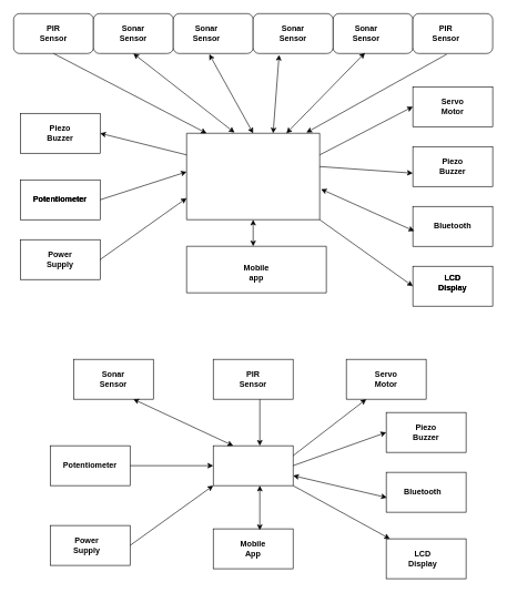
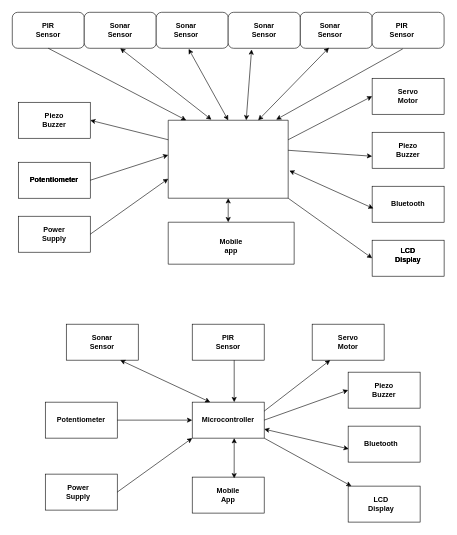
  <mxCell id="0" />
  <mxCell id="1" parent="0" />
  <mxCell id="2" value="" style="rounded=1;whiteSpace=wrap;html=1;" parent="1" vertex="1"><mxGeometry x="20" y="20" width="120" height="60" as="geometry" /></mxCell>
  <mxCell id="3" value="" style="rounded=1;whiteSpace=wrap;html=1;" parent="1" vertex="1"><mxGeometry x="140" y="20" width="120" height="60" as="geometry" /></mxCell>
  <mxCell id="4" value="" style="rounded=1;whiteSpace=wrap;html=1;" parent="1" vertex="1"><mxGeometry x="260" y="20" width="120" height="60" as="geometry" /></mxCell>
  <mxCell id="5" value="" style="rounded=1;whiteSpace=wrap;html=1;" parent="1" vertex="1"><mxGeometry x="500" y="20" width="120" height="60" as="geometry" /></mxCell>
  <mxCell id="6" value="" style="rounded=1;whiteSpace=wrap;html=1;" parent="1" vertex="1"><mxGeometry x="620" y="20" width="120" height="60" as="geometry" /></mxCell>
  <mxCell id="7" value="" style="rounded=1;whiteSpace=wrap;html=1;" parent="1" vertex="1"><mxGeometry x="380" y="20" width="120" height="60" as="geometry" /></mxCell>
  <mxCell id="8" value="" style="swimlane;startSize=0;" parent="1" vertex="1"><mxGeometry x="280" y="200" width="200" height="130" as="geometry" /></mxCell>
  <mxCell id="9" value="" style="rounded=0;whiteSpace=wrap;html=1;" parent="1" vertex="1"><mxGeometry x="30" y="170" width="120" height="60" as="geometry" /></mxCell>
  <mxCell id="10" value="" style="rounded=0;whiteSpace=wrap;html=1;" parent="1" vertex="1"><mxGeometry x="30" y="270" width="120" height="60" as="geometry" /></mxCell>
  <mxCell id="11" value="" style="rounded=0;whiteSpace=wrap;html=1;" parent="1" vertex="1"><mxGeometry x="30" y="360" width="120" height="60" as="geometry" /></mxCell>
  <mxCell id="12" value="" style="swimlane;startSize=0;" parent="1" vertex="1"><mxGeometry x="280" y="370" width="210" height="70" as="geometry" /></mxCell>
  <mxCell id="13" value="&lt;b&gt;Mobile app&lt;/b&gt;" style="text;html=1;strokeColor=none;fillColor=none;align=center;verticalAlign=middle;whiteSpace=wrap;rounded=0;" parent="12" vertex="1"><mxGeometry x="90" y="20" width="30" height="40" as="geometry" /></mxCell>
  <mxCell id="14" value="" style="rounded=0;whiteSpace=wrap;html=1;" parent="1" vertex="1"><mxGeometry x="620" y="220" width="120" height="60" as="geometry" /></mxCell>
  <mxCell id="15" value="" style="rounded=0;whiteSpace=wrap;html=1;" parent="1" vertex="1"><mxGeometry x="620" y="130" width="120" height="60" as="geometry" /></mxCell>
  <mxCell id="16" value="" style="rounded=0;whiteSpace=wrap;html=1;" parent="1" vertex="1"><mxGeometry x="620" y="310" width="120" height="60" as="geometry" /></mxCell>
  <mxCell id="17" value="" style="rounded=0;whiteSpace=wrap;html=1;" parent="1" vertex="1"><mxGeometry x="620" y="400" width="120" height="60" as="geometry" /></mxCell>
  <mxCell id="18" value="&lt;b&gt;Sonar Sensor&lt;/b&gt;" style="text;html=1;strokeColor=none;fillColor=none;align=center;verticalAlign=middle;whiteSpace=wrap;rounded=0;" parent="1" vertex="1"><mxGeometry x="410" y="35" width="60" height="30" as="geometry" /></mxCell>
  <mxCell id="19" value="&lt;b&gt;Sonar Sensor&lt;/b&gt;" style="text;html=1;strokeColor=none;fillColor=none;align=center;verticalAlign=middle;whiteSpace=wrap;rounded=0;" parent="1" vertex="1"><mxGeometry x="280" y="35" width="60" height="30" as="geometry" /></mxCell>
  <mxCell id="20" value="&lt;b&gt;Sonar Sensor&lt;/b&gt;" style="text;html=1;strokeColor=none;fillColor=none;align=center;verticalAlign=middle;whiteSpace=wrap;rounded=0;" parent="1" vertex="1"><mxGeometry x="170" y="35" width="60" height="30" as="geometry" /></mxCell>
  <mxCell id="21" value="&lt;b&gt;PIR Sensor&lt;/b&gt;" style="text;html=1;strokeColor=none;fillColor=none;align=center;verticalAlign=middle;whiteSpace=wrap;rounded=0;" parent="1" vertex="1"><mxGeometry x="65" y="30" width="30" height="40" as="geometry" /></mxCell>
  <mxCell id="22" value="&lt;b&gt;Sonar Sensor&lt;/b&gt;" style="text;html=1;strokeColor=none;fillColor=none;align=center;verticalAlign=middle;whiteSpace=wrap;rounded=0;" parent="1" vertex="1"><mxGeometry x="520" y="35" width="60" height="30" as="geometry" /></mxCell>
  <mxCell id="23" value="&lt;b&gt;PIR Sensor&lt;/b&gt;" style="text;html=1;strokeColor=none;fillColor=none;align=center;verticalAlign=middle;whiteSpace=wrap;rounded=0;" parent="1" vertex="1"><mxGeometry x="640" y="35" width="60" height="30" as="geometry" /></mxCell>
  <mxCell id="24" value="&lt;b&gt;Piezo Buzzer&lt;/b&gt;" style="text;html=1;strokeColor=none;fillColor=none;align=center;verticalAlign=middle;whiteSpace=wrap;rounded=0;" parent="1" vertex="1"><mxGeometry x="75" y="180" width="30" height="40" as="geometry" /></mxCell>
  <mxCell id="25" value="&lt;b&gt;Potentiometer&lt;/b&gt;" style="text;html=1;strokeColor=none;fillColor=none;align=center;verticalAlign=middle;whiteSpace=wrap;rounded=0;" parent="1" vertex="1"><mxGeometry x="75" y="280" width="30" height="40" as="geometry" /></mxCell>
  <mxCell id="26" value="&lt;b&gt;Power Supply&lt;/b&gt;" style="text;html=1;strokeColor=none;fillColor=none;align=center;verticalAlign=middle;whiteSpace=wrap;rounded=0;" parent="1" vertex="1"><mxGeometry x="75" y="370" width="30" height="40" as="geometry" /></mxCell>
  <mxCell id="27" value="&lt;b&gt;Servo Motor&lt;/b&gt;" style="text;html=1;strokeColor=none;fillColor=none;align=center;verticalAlign=middle;whiteSpace=wrap;rounded=0;" parent="1" vertex="1"><mxGeometry x="665" y="140" width="30" height="40" as="geometry" /></mxCell>
  <mxCell id="28" value="&lt;b&gt;Piezo Buzzer&lt;/b&gt;" style="text;html=1;strokeColor=none;fillColor=none;align=center;verticalAlign=middle;whiteSpace=wrap;rounded=0;" parent="1" vertex="1"><mxGeometry x="665" y="230" width="30" height="40" as="geometry" /></mxCell>
  <mxCell id="29" value="&lt;b&gt;Bluetooth&lt;/b&gt;" style="text;html=1;strokeColor=none;fillColor=none;align=center;verticalAlign=middle;whiteSpace=wrap;rounded=0;" parent="1" vertex="1"><mxGeometry x="665" y="320" width="30" height="40" as="geometry" /></mxCell>
  <mxCell id="30" value="&lt;b&gt;LCD Display&lt;/b&gt;" style="text;html=1;strokeColor=none;fillColor=none;align=center;verticalAlign=middle;whiteSpace=wrap;rounded=0;" parent="1" vertex="1"><mxGeometry x="665" y="405" width="30" height="40" as="geometry" /></mxCell>
  <mxCell id="31" value="" style="endArrow=classic;html=1;rounded=0;exitX=0.5;exitY=1;exitDx=0;exitDy=0;exitPerimeter=0;" parent="1" source="2" edge="1"><mxGeometry width="50" height="50" relative="1" as="geometry"><mxPoint x="360" y="260" as="sourcePoint" /><mxPoint x="310" y="200" as="targetPoint" /></mxGeometry></mxCell>
  <mxCell id="32" value="" style="endArrow=classic;html=1;rounded=0;exitX=0.425;exitY=1.017;exitDx=0;exitDy=0;exitPerimeter=0;entryX=0.9;entryY=-0.008;entryDx=0;entryDy=0;entryPerimeter=0;" parent="1" source="6" target="8" edge="1"><mxGeometry width="50" height="50" relative="1" as="geometry"><mxPoint x="90" y="90" as="sourcePoint" /><mxPoint x="320" y="210" as="targetPoint" /></mxGeometry></mxCell>
  <mxCell id="33" value="" style="endArrow=classic;startArrow=classic;html=1;rounded=0;exitX=0.5;exitY=1;exitDx=0;exitDy=0;entryX=0.36;entryY=-0.008;entryDx=0;entryDy=0;entryPerimeter=0;" parent="1" source="3" target="8" edge="1"><mxGeometry width="50" height="50" relative="1" as="geometry"><mxPoint x="200" y="90" as="sourcePoint" /><mxPoint x="410" y="210" as="targetPoint" /></mxGeometry></mxCell>
  <mxCell id="34" value="" style="endArrow=classic;startArrow=classic;html=1;rounded=0;entryX=0.45;entryY=1.017;entryDx=0;entryDy=0;entryPerimeter=0;exitX=0.5;exitY=0;exitDx=0;exitDy=0;" parent="1" source="8" target="4" edge="1"><mxGeometry width="50" height="50" relative="1" as="geometry"><mxPoint x="360" y="260" as="sourcePoint" /><mxPoint x="410" y="210" as="targetPoint" /></mxGeometry></mxCell>
  <mxCell id="35" value="" style="endArrow=classic;startArrow=classic;html=1;rounded=0;entryX=0.325;entryY=1.033;entryDx=0;entryDy=0;entryPerimeter=0;exitX=0.65;exitY=0;exitDx=0;exitDy=0;exitPerimeter=0;" parent="1" source="8" target="7" edge="1"><mxGeometry width="50" height="50" relative="1" as="geometry"><mxPoint x="376" y="211.95" as="sourcePoint" /><mxPoint x="324" y="91.02" as="targetPoint" /></mxGeometry></mxCell>
  <mxCell id="36" value="" style="endArrow=classic;startArrow=classic;html=1;rounded=0;entryX=0.4;entryY=0.983;entryDx=0;entryDy=0;entryPerimeter=0;exitX=0.75;exitY=0;exitDx=0;exitDy=0;" parent="1" source="8" target="5" edge="1"><mxGeometry width="50" height="50" relative="1" as="geometry"><mxPoint x="390" y="210" as="sourcePoint" /><mxPoint x="429" y="91.98" as="targetPoint" /></mxGeometry></mxCell>
  <mxCell id="37" value="" style="endArrow=classic;html=1;rounded=0;exitX=1;exitY=0.5;exitDx=0;exitDy=0;entryX=0;entryY=0.446;entryDx=0;entryDy=0;entryPerimeter=0;" parent="1" source="10" target="8" edge="1"><mxGeometry width="50" height="50" relative="1" as="geometry"><mxPoint x="360" y="260" as="sourcePoint" /><mxPoint x="410" y="210" as="targetPoint" /></mxGeometry></mxCell>
  <mxCell id="38" value="" style="endArrow=classic;html=1;rounded=0;exitX=1;exitY=0.5;exitDx=0;exitDy=0;entryX=0;entryY=0.75;entryDx=0;entryDy=0;" parent="1" source="11" target="8" edge="1"><mxGeometry width="50" height="50" relative="1" as="geometry"><mxPoint x="160" y="310" as="sourcePoint" /><mxPoint x="290" y="267.98" as="targetPoint" /></mxGeometry></mxCell>
  <mxCell id="39" value="" style="endArrow=classic;html=1;rounded=0;entryX=1;entryY=0.5;entryDx=0;entryDy=0;exitX=0;exitY=0.25;exitDx=0;exitDy=0;" parent="1" source="8" target="9" edge="1"><mxGeometry width="50" height="50" relative="1" as="geometry"><mxPoint x="360" y="260" as="sourcePoint" /><mxPoint x="410" y="210" as="targetPoint" /></mxGeometry></mxCell>
  <mxCell id="40" value="" style="endArrow=classic;startArrow=classic;html=1;rounded=0;entryX=0.5;entryY=1;entryDx=0;entryDy=0;" parent="1" target="8" edge="1"><mxGeometry width="50" height="50" relative="1" as="geometry"><mxPoint x="380" y="370" as="sourcePoint" /><mxPoint x="410" y="210" as="targetPoint" /></mxGeometry></mxCell>
  <mxCell id="41" value="" style="endArrow=classic;html=1;rounded=0;exitX=1;exitY=1;exitDx=0;exitDy=0;entryX=0;entryY=0.5;entryDx=0;entryDy=0;" parent="1" source="8" target="17" edge="1"><mxGeometry width="50" height="50" relative="1" as="geometry"><mxPoint x="360" y="260" as="sourcePoint" /><mxPoint x="410" y="210" as="targetPoint" /></mxGeometry></mxCell>
  <mxCell id="42" value="" style="endArrow=classic;startArrow=classic;html=1;rounded=0;entryX=0.017;entryY=0.617;entryDx=0;entryDy=0;entryPerimeter=0;exitX=1.01;exitY=0.646;exitDx=0;exitDy=0;exitPerimeter=0;" parent="1" source="8" target="16" edge="1"><mxGeometry width="50" height="50" relative="1" as="geometry"><mxPoint x="360" y="260" as="sourcePoint" /><mxPoint x="410" y="210" as="targetPoint" /></mxGeometry></mxCell>
  <mxCell id="43" value="" style="endArrow=classic;html=1;rounded=0;exitX=1;exitY=0.385;exitDx=0;exitDy=0;exitPerimeter=0;" parent="1" source="8" edge="1"><mxGeometry width="50" height="50" relative="1" as="geometry"><mxPoint x="580" y="310" as="sourcePoint" /><mxPoint x="620" y="260" as="targetPoint" /></mxGeometry></mxCell>
  <mxCell id="44" value="" style="endArrow=classic;html=1;rounded=0;entryX=0;entryY=0.5;entryDx=0;entryDy=0;exitX=1;exitY=0.25;exitDx=0;exitDy=0;" parent="1" source="8" target="15" edge="1"><mxGeometry width="50" height="50" relative="1" as="geometry"><mxPoint x="360" y="260" as="sourcePoint" /><mxPoint x="410" y="210" as="targetPoint" /></mxGeometry></mxCell>
  <mxCell id="45" value="" style="rounded=0;whiteSpace=wrap;html=1;" parent="1" vertex="1"><mxGeometry x="110" y="540" width="120" height="60" as="geometry" /></mxCell>
  <mxCell id="46" value="" style="rounded=0;whiteSpace=wrap;html=1;" parent="1" vertex="1"><mxGeometry x="75" y="670" width="120" height="60" as="geometry" /></mxCell>
  <mxCell id="47" value="" style="rounded=0;whiteSpace=wrap;html=1;" parent="1" vertex="1"><mxGeometry x="320" y="670" width="120" height="60" as="geometry" /></mxCell>
  <mxCell id="48" value="" style="rounded=0;whiteSpace=wrap;html=1;" parent="1" vertex="1"><mxGeometry x="580" y="620" width="120" height="60" as="geometry" /></mxCell>
  <mxCell id="49" value="" style="rounded=0;whiteSpace=wrap;html=1;" parent="1" vertex="1"><mxGeometry x="320" y="795" width="120" height="60" as="geometry" /></mxCell>
+ <mxCell id="50" value="&lt;b&gt;Microcontroller&lt;/b&gt;" style="text;html=1;strokeColor=none;fillColor=none;align=center;verticalAlign=middle;whiteSpace=wrap;rounded=0;" parent="1" vertex="1"><mxGeometry x="350" y="685" width="60" height="30" as="geometry" /></mxCell>
  <mxCell id="51" value="&lt;b&gt;Sonar Sensor&lt;/b&gt;" style="text;html=1;strokeColor=none;fillColor=none;align=center;verticalAlign=middle;whiteSpace=wrap;rounded=0;" parent="1" vertex="1"><mxGeometry x="140" y="555" width="60" height="30" as="geometry" /></mxCell>
  <mxCell id="52" value="" style="rounded=0;whiteSpace=wrap;html=1;" parent="1" vertex="1"><mxGeometry x="320" y="540" width="120" height="60" as="geometry" /></mxCell>
  <mxCell id="53" value="&lt;b&gt;PIR Sensor&lt;/b&gt;" style="text;html=1;strokeColor=none;fillColor=none;align=center;verticalAlign=middle;whiteSpace=wrap;rounded=0;" parent="1" vertex="1"><mxGeometry x="350" y="555" width="60" height="30" as="geometry" /></mxCell>
  <mxCell id="54" value="&lt;b&gt;Mobile App&lt;/b&gt;" style="text;html=1;strokeColor=none;fillColor=none;align=center;verticalAlign=middle;whiteSpace=wrap;rounded=0;" parent="1" vertex="1"><mxGeometry x="350" y="810" width="60" height="30" as="geometry" /></mxCell>
  <mxCell id="55" value="&lt;b&gt;Piezo Buzzer&lt;/b&gt;" style="text;html=1;strokeColor=none;fillColor=none;align=center;verticalAlign=middle;whiteSpace=wrap;rounded=0;" parent="1" vertex="1"><mxGeometry x="610" y="635" width="60" height="30" as="geometry" /></mxCell>
  <mxCell id="56" value="" style="rounded=0;whiteSpace=wrap;html=1;" parent="1" vertex="1"><mxGeometry x="580" y="710" width="120" height="60" as="geometry" /></mxCell>
  <mxCell id="57" value="&lt;b&gt;Bluetooth&lt;/b&gt;" style="text;html=1;strokeColor=none;fillColor=none;align=center;verticalAlign=middle;whiteSpace=wrap;rounded=0;" parent="1" vertex="1"><mxGeometry x="605" y="725" width="60" height="30" as="geometry" /></mxCell>
  <mxCell id="58" value="" style="rounded=0;whiteSpace=wrap;html=1;" parent="1" vertex="1"><mxGeometry x="75" y="790" width="120" height="60" as="geometry" /></mxCell>
  <mxCell id="59" value="&lt;b&gt;Power Supply&lt;/b&gt;" style="text;html=1;strokeColor=none;fillColor=none;align=center;verticalAlign=middle;whiteSpace=wrap;rounded=0;" parent="1" vertex="1"><mxGeometry x="100" y="805" width="60" height="30" as="geometry" /></mxCell>
  <mxCell id="60" value="" style="rounded=0;whiteSpace=wrap;html=1;" parent="1" vertex="1"><mxGeometry x="580" y="810" width="120" height="60" as="geometry" /></mxCell>
  <mxCell id="61" value="" style="rounded=0;whiteSpace=wrap;html=1;" parent="1" vertex="1"><mxGeometry x="520" y="540" width="120" height="60" as="geometry" /></mxCell>
  <mxCell id="62" value="&lt;b&gt;Servo Motor&lt;/b&gt;" style="text;html=1;strokeColor=none;fillColor=none;align=center;verticalAlign=middle;whiteSpace=wrap;rounded=0;" parent="1" vertex="1"><mxGeometry x="550" y="555" width="60" height="30" as="geometry" /></mxCell>
  <mxCell id="63" value="" style="endArrow=classic;startArrow=classic;html=1;rounded=0;entryX=0.5;entryY=1;entryDx=0;entryDy=0;exitX=0.583;exitY=0.033;exitDx=0;exitDy=0;exitPerimeter=0;" parent="1" source="49" edge="1"><mxGeometry width="50" height="50" relative="1" as="geometry"><mxPoint x="390" y="790" as="sourcePoint" /><mxPoint x="390" y="730" as="targetPoint" /></mxGeometry></mxCell>
  <mxCell id="64" value="" style="endArrow=classic;startArrow=classic;html=1;rounded=0;exitX=0.75;exitY=1;exitDx=0;exitDy=0;entryX=0.25;entryY=0;entryDx=0;entryDy=0;" parent="1" source="45" target="47" edge="1"><mxGeometry width="50" height="50" relative="1" as="geometry"><mxPoint x="360" y="720" as="sourcePoint" /><mxPoint x="410" y="670" as="targetPoint" /></mxGeometry></mxCell>
  <mxCell id="65" value="" style="endArrow=classic;html=1;rounded=0;" parent="1" edge="1"><mxGeometry width="50" height="50" relative="1" as="geometry"><mxPoint x="390" y="600" as="sourcePoint" /><mxPoint x="390" y="670" as="targetPoint" /></mxGeometry></mxCell>
  <mxCell id="66" value="" style="endArrow=classic;html=1;rounded=0;entryX=0.25;entryY=1;entryDx=0;entryDy=0;exitX=1;exitY=0.25;exitDx=0;exitDy=0;" parent="1" source="47" target="61" edge="1"><mxGeometry width="50" height="50" relative="1" as="geometry"><mxPoint x="360" y="720" as="sourcePoint" /><mxPoint x="410" y="670" as="targetPoint" /></mxGeometry></mxCell>
  <mxCell id="67" value="" style="endArrow=classic;html=1;rounded=0;entryX=0;entryY=0.5;entryDx=0;entryDy=0;exitX=1;exitY=0.5;exitDx=0;exitDy=0;exitPerimeter=0;" parent="1" source="47" target="48" edge="1"><mxGeometry width="50" height="50" relative="1" as="geometry"><mxPoint x="360" y="720" as="sourcePoint" /><mxPoint x="410" y="670" as="targetPoint" /></mxGeometry></mxCell>
  <mxCell id="68" value="" style="endArrow=classic;startArrow=classic;html=1;rounded=0;entryX=0.008;entryY=0.633;entryDx=0;entryDy=0;entryPerimeter=0;exitX=1;exitY=0.75;exitDx=0;exitDy=0;" parent="1" source="47" target="56" edge="1"><mxGeometry width="50" height="50" relative="1" as="geometry"><mxPoint x="360" y="720" as="sourcePoint" /><mxPoint x="410" y="670" as="targetPoint" /></mxGeometry></mxCell>
  <mxCell id="69" value="" style="endArrow=classic;html=1;rounded=0;exitX=1;exitY=1;exitDx=0;exitDy=0;" parent="1" source="47" target="60" edge="1"><mxGeometry width="50" height="50" relative="1" as="geometry"><mxPoint x="360" y="820" as="sourcePoint" /><mxPoint x="410" y="770" as="targetPoint" /></mxGeometry></mxCell>
  <mxCell id="70" value="" style="endArrow=classic;html=1;rounded=0;exitX=1;exitY=0.5;exitDx=0;exitDy=0;entryX=0;entryY=0.5;entryDx=0;entryDy=0;" parent="1" source="46" target="47" edge="1"><mxGeometry width="50" height="50" relative="1" as="geometry"><mxPoint x="360" y="720" as="sourcePoint" /><mxPoint x="410" y="670" as="targetPoint" /></mxGeometry></mxCell>
  <mxCell id="71" value="" style="endArrow=classic;html=1;rounded=0;exitX=1;exitY=0.5;exitDx=0;exitDy=0;" parent="1" source="58" edge="1"><mxGeometry width="50" height="50" relative="1" as="geometry"><mxPoint x="360" y="720" as="sourcePoint" /><mxPoint x="320" y="730" as="targetPoint" /></mxGeometry></mxCell>
  <mxCell id="72" value="&lt;b&gt;Potentiometer&lt;/b&gt;" style="text;html=1;strokeColor=none;fillColor=none;align=center;verticalAlign=middle;whiteSpace=wrap;rounded=0;" vertex="1" parent="1"><mxGeometry x="75" y="280" width="30" height="40" as="geometry" /></mxCell>
  <mxCell id="73" value="&lt;b&gt;Potentiometer&lt;/b&gt;" style="text;html=1;strokeColor=none;fillColor=none;align=center;verticalAlign=middle;whiteSpace=wrap;rounded=0;" vertex="1" parent="1"><mxGeometry x="120" y="680" width="30" height="40" as="geometry" /></mxCell>
  <mxCell id="74" value="&lt;b&gt;LCD Display&lt;/b&gt;" style="text;html=1;strokeColor=none;fillColor=none;align=center;verticalAlign=middle;whiteSpace=wrap;rounded=0;" vertex="1" parent="1"><mxGeometry x="665" y="405" width="30" height="40" as="geometry" /></mxCell>
  <mxCell id="75" value="&lt;b&gt;LCD Display&lt;/b&gt;" style="text;html=1;strokeColor=none;fillColor=none;align=center;verticalAlign=middle;whiteSpace=wrap;rounded=0;" vertex="1" parent="1"><mxGeometry x="620" y="820" width="30" height="40" as="geometry" /></mxCell>
